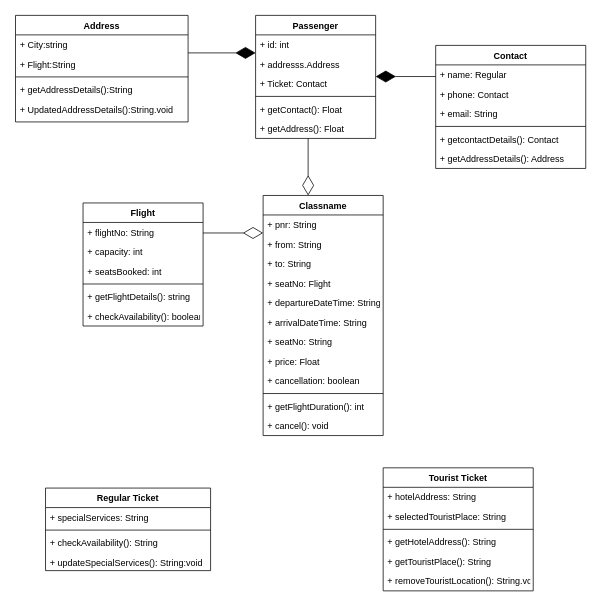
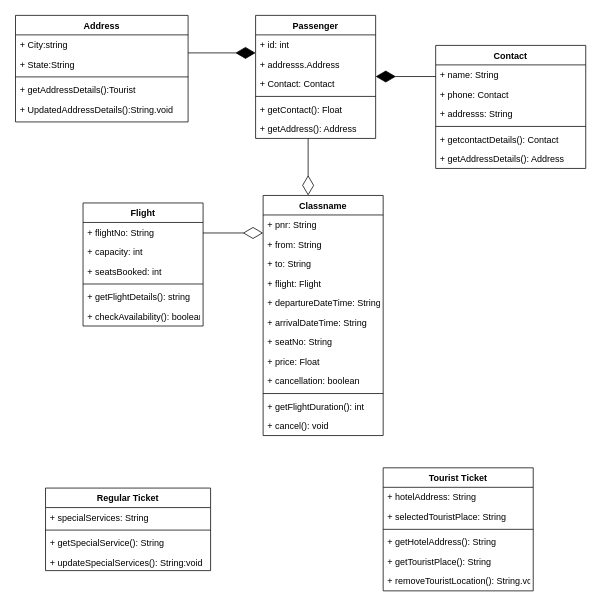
  <mxCell id="0" />
  <mxCell id="1" parent="0" />
  <mxCell id="2" value="Address" style="swimlane;fontStyle=1;align=center;verticalAlign=top;childLayout=stackLayout;horizontal=1;startSize=26;horizontalStack=0;resizeParent=1;resizeParentMax=0;resizeLast=0;collapsible=1;marginBottom=0;" vertex="1" parent="1"><mxGeometry x="20" y="20" width="230" height="142" as="geometry" /></mxCell>
  <mxCell id="3" value="+ City:string&#10;" style="text;strokeColor=none;fillColor=none;align=left;verticalAlign=top;spacingLeft=4;spacingRight=4;overflow=hidden;rotatable=0;points=[[0,0.5],[1,0.5]];portConstraint=eastwest;" vertex="1" parent="2"><mxGeometry y="26" width="230" height="26" as="geometry" /></mxCell>
- <mxCell id="4" value="+ Flight:String" style="text;strokeColor=none;fillColor=none;align=left;verticalAlign=top;spacingLeft=4;spacingRight=4;overflow=hidden;rotatable=0;points=[[0,0.5],[1,0.5]];portConstraint=eastwest;" vertex="1" parent="2"><mxGeometry y="52" width="230" height="26" as="geometry" /></mxCell>
+ <mxCell id="4" value="+ State:String" style="text;strokeColor=none;fillColor=none;align=left;verticalAlign=top;spacingLeft=4;spacingRight=4;overflow=hidden;rotatable=0;points=[[0,0.5],[1,0.5]];portConstraint=eastwest;" vertex="1" parent="2"><mxGeometry y="52" width="230" height="26" as="geometry" /></mxCell>
  <mxCell id="5" value="" style="line;strokeWidth=1;fillColor=none;align=left;verticalAlign=middle;spacingTop=-1;spacingLeft=3;spacingRight=3;rotatable=0;labelPosition=right;points=[];portConstraint=eastwest;" vertex="1" parent="2"><mxGeometry y="78" width="230" height="8" as="geometry" /></mxCell>
- <mxCell id="6" value="+ getAddressDetails():String" style="text;strokeColor=none;fillColor=none;align=left;verticalAlign=top;spacingLeft=4;spacingRight=4;overflow=hidden;rotatable=0;points=[[0,0.5],[1,0.5]];portConstraint=eastwest;" vertex="1" parent="2"><mxGeometry y="86" width="230" height="26" as="geometry" /></mxCell>
+ <mxCell id="6" value="+ getAddressDetails():Tourist" style="text;strokeColor=none;fillColor=none;align=left;verticalAlign=top;spacingLeft=4;spacingRight=4;overflow=hidden;rotatable=0;points=[[0,0.5],[1,0.5]];portConstraint=eastwest;" vertex="1" parent="2"><mxGeometry y="86" width="230" height="26" as="geometry" /></mxCell>
  <mxCell id="7" value="+ UpdatedAddressDetails():String.void" style="text;strokeColor=none;fillColor=none;align=left;verticalAlign=top;spacingLeft=4;spacingRight=4;overflow=hidden;rotatable=0;points=[[0,0.5],[1,0.5]];portConstraint=eastwest;" vertex="1" parent="2"><mxGeometry y="112" width="230" height="30" as="geometry" /></mxCell>
  <mxCell id="8" value="" style="endArrow=diamondThin;endFill=1;endSize=24;html=1;rounded=0;" edge="1" parent="1"><mxGeometry width="160" relative="1" as="geometry"><mxPoint x="250" y="70" as="sourcePoint" /><mxPoint x="340" y="70" as="targetPoint" /></mxGeometry></mxCell>
  <mxCell id="9" value="Passenger" style="swimlane;fontStyle=1;align=center;verticalAlign=top;childLayout=stackLayout;horizontal=1;startSize=26;horizontalStack=0;resizeParent=1;resizeParentMax=0;resizeLast=0;collapsible=1;marginBottom=0;" vertex="1" parent="1"><mxGeometry x="340" y="20" width="160" height="164" as="geometry" /></mxCell>
  <mxCell id="10" value="+ id: int" style="text;strokeColor=none;fillColor=none;align=left;verticalAlign=top;spacingLeft=4;spacingRight=4;overflow=hidden;rotatable=0;points=[[0,0.5],[1,0.5]];portConstraint=eastwest;" vertex="1" parent="9"><mxGeometry y="26" width="160" height="26" as="geometry" /></mxCell>
  <mxCell id="11" value="+ addresss.Address" style="text;strokeColor=none;fillColor=none;align=left;verticalAlign=top;spacingLeft=4;spacingRight=4;overflow=hidden;rotatable=0;points=[[0,0.5],[1,0.5]];portConstraint=eastwest;" vertex="1" parent="9"><mxGeometry y="52" width="160" height="26" as="geometry" /></mxCell>
- <mxCell id="12" value="+ Ticket: Contact" style="text;strokeColor=none;fillColor=none;align=left;verticalAlign=top;spacingLeft=4;spacingRight=4;overflow=hidden;rotatable=0;points=[[0,0.5],[1,0.5]];portConstraint=eastwest;" vertex="1" parent="9"><mxGeometry y="78" width="160" height="26" as="geometry" /></mxCell>
+ <mxCell id="12" value="+ Contact: Contact" style="text;strokeColor=none;fillColor=none;align=left;verticalAlign=top;spacingLeft=4;spacingRight=4;overflow=hidden;rotatable=0;points=[[0,0.5],[1,0.5]];portConstraint=eastwest;" vertex="1" parent="9"><mxGeometry y="78" width="160" height="26" as="geometry" /></mxCell>
  <mxCell id="13" value="" style="line;strokeWidth=1;fillColor=none;align=left;verticalAlign=middle;spacingTop=-1;spacingLeft=3;spacingRight=3;rotatable=0;labelPosition=right;points=[];portConstraint=eastwest;" vertex="1" parent="9"><mxGeometry y="104" width="160" height="8" as="geometry" /></mxCell>
  <mxCell id="14" value="+ getContact(): Float" style="text;strokeColor=none;fillColor=none;align=left;verticalAlign=top;spacingLeft=4;spacingRight=4;overflow=hidden;rotatable=0;points=[[0,0.5],[1,0.5]];portConstraint=eastwest;" vertex="1" parent="9"><mxGeometry y="112" width="160" height="26" as="geometry" /></mxCell>
- <mxCell id="15" value="+ getAddress(): Float" style="text;strokeColor=none;fillColor=none;align=left;verticalAlign=top;spacingLeft=4;spacingRight=4;overflow=hidden;rotatable=0;points=[[0,0.5],[1,0.5]];portConstraint=eastwest;" vertex="1" parent="9"><mxGeometry y="138" width="160" height="26" as="geometry" /></mxCell>
+ <mxCell id="15" value="+ getAddress(): Address" style="text;strokeColor=none;fillColor=none;align=left;verticalAlign=top;spacingLeft=4;spacingRight=4;overflow=hidden;rotatable=0;points=[[0,0.5],[1,0.5]];portConstraint=eastwest;" vertex="1" parent="9"><mxGeometry y="138" width="160" height="26" as="geometry" /></mxCell>
  <mxCell id="16" value="Contact" style="swimlane;fontStyle=1;align=center;verticalAlign=top;childLayout=stackLayout;horizontal=1;startSize=26;horizontalStack=0;resizeParent=1;resizeParentMax=0;resizeLast=0;collapsible=1;marginBottom=0;" vertex="1" parent="1"><mxGeometry x="580" y="60" width="200" height="164" as="geometry" /></mxCell>
- <mxCell id="17" value="+ name: Regular" style="text;strokeColor=none;fillColor=none;align=left;verticalAlign=top;spacingLeft=4;spacingRight=4;overflow=hidden;rotatable=0;points=[[0,0.5],[1,0.5]];portConstraint=eastwest;" vertex="1" parent="16"><mxGeometry y="26" width="200" height="26" as="geometry" /></mxCell>
+ <mxCell id="17" value="+ name: String" style="text;strokeColor=none;fillColor=none;align=left;verticalAlign=top;spacingLeft=4;spacingRight=4;overflow=hidden;rotatable=0;points=[[0,0.5],[1,0.5]];portConstraint=eastwest;" vertex="1" parent="16"><mxGeometry y="26" width="200" height="26" as="geometry" /></mxCell>
  <mxCell id="18" value="+ phone: Contact" style="text;strokeColor=none;fillColor=none;align=left;verticalAlign=top;spacingLeft=4;spacingRight=4;overflow=hidden;rotatable=0;points=[[0,0.5],[1,0.5]];portConstraint=eastwest;" vertex="1" parent="16"><mxGeometry y="52" width="200" height="26" as="geometry" /></mxCell>
- <mxCell id="19" value="+ email: String" style="text;strokeColor=none;fillColor=none;align=left;verticalAlign=top;spacingLeft=4;spacingRight=4;overflow=hidden;rotatable=0;points=[[0,0.5],[1,0.5]];portConstraint=eastwest;" vertex="1" parent="16"><mxGeometry y="78" width="200" height="26" as="geometry" /></mxCell>
+ <mxCell id="19" value="+ addresss: String" style="text;strokeColor=none;fillColor=none;align=left;verticalAlign=top;spacingLeft=4;spacingRight=4;overflow=hidden;rotatable=0;points=[[0,0.5],[1,0.5]];portConstraint=eastwest;" vertex="1" parent="16"><mxGeometry y="78" width="200" height="26" as="geometry" /></mxCell>
  <mxCell id="20" value="" style="line;strokeWidth=1;fillColor=none;align=left;verticalAlign=middle;spacingTop=-1;spacingLeft=3;spacingRight=3;rotatable=0;labelPosition=right;points=[];portConstraint=eastwest;" vertex="1" parent="16"><mxGeometry y="104" width="200" height="8" as="geometry" /></mxCell>
  <mxCell id="21" value="+ getcontactDetails(): Contact" style="text;strokeColor=none;fillColor=none;align=left;verticalAlign=top;spacingLeft=4;spacingRight=4;overflow=hidden;rotatable=0;points=[[0,0.5],[1,0.5]];portConstraint=eastwest;" vertex="1" parent="16"><mxGeometry y="112" width="200" height="26" as="geometry" /></mxCell>
  <mxCell id="22" value="+ getAddressDetails(): Address" style="text;strokeColor=none;fillColor=none;align=left;verticalAlign=top;spacingLeft=4;spacingRight=4;overflow=hidden;rotatable=0;points=[[0,0.5],[1,0.5]];portConstraint=eastwest;" vertex="1" parent="16"><mxGeometry y="138" width="200" height="26" as="geometry" /></mxCell>
  <mxCell id="23" value="" style="endArrow=diamondThin;endFill=1;endSize=24;html=1;rounded=0;" edge="1" parent="1"><mxGeometry width="160" relative="1" as="geometry"><mxPoint x="580" y="101.5" as="sourcePoint" /><mxPoint x="500" y="101.5" as="targetPoint" /></mxGeometry></mxCell>
  <mxCell id="24" value="" style="endArrow=diamondThin;endFill=0;endSize=24;html=1;rounded=0;" edge="1" parent="1"><mxGeometry width="160" relative="1" as="geometry"><mxPoint x="410" y="184" as="sourcePoint" /><mxPoint x="410" y="260" as="targetPoint" /></mxGeometry></mxCell>
  <mxCell id="25" value="Classname" style="swimlane;fontStyle=1;align=center;verticalAlign=top;childLayout=stackLayout;horizontal=1;startSize=26;horizontalStack=0;resizeParent=1;resizeParentMax=0;resizeLast=0;collapsible=1;marginBottom=0;" vertex="1" parent="1"><mxGeometry x="350" y="260" width="160" height="320" as="geometry" /></mxCell>
  <mxCell id="26" value="+ pnr: String" style="text;strokeColor=none;fillColor=none;align=left;verticalAlign=top;spacingLeft=4;spacingRight=4;overflow=hidden;rotatable=0;points=[[0,0.5],[1,0.5]];portConstraint=eastwest;" vertex="1" parent="25"><mxGeometry y="26" width="160" height="26" as="geometry" /></mxCell>
  <mxCell id="27" value="+ from: String" style="text;strokeColor=none;fillColor=none;align=left;verticalAlign=top;spacingLeft=4;spacingRight=4;overflow=hidden;rotatable=0;points=[[0,0.5],[1,0.5]];portConstraint=eastwest;" vertex="1" parent="25"><mxGeometry y="52" width="160" height="26" as="geometry" /></mxCell>
  <mxCell id="28" value="+ to: String" style="text;strokeColor=none;fillColor=none;align=left;verticalAlign=top;spacingLeft=4;spacingRight=4;overflow=hidden;rotatable=0;points=[[0,0.5],[1,0.5]];portConstraint=eastwest;" vertex="1" parent="25"><mxGeometry y="78" width="160" height="26" as="geometry" /></mxCell>
- <mxCell id="29" value="+ seatNo: Flight" style="text;strokeColor=none;fillColor=none;align=left;verticalAlign=top;spacingLeft=4;spacingRight=4;overflow=hidden;rotatable=0;points=[[0,0.5],[1,0.5]];portConstraint=eastwest;" vertex="1" parent="25"><mxGeometry y="104" width="160" height="26" as="geometry" /></mxCell>
+ <mxCell id="29" value="+ flight: Flight" style="text;strokeColor=none;fillColor=none;align=left;verticalAlign=top;spacingLeft=4;spacingRight=4;overflow=hidden;rotatable=0;points=[[0,0.5],[1,0.5]];portConstraint=eastwest;" vertex="1" parent="25"><mxGeometry y="104" width="160" height="26" as="geometry" /></mxCell>
  <mxCell id="30" value="+ departureDateTime: String" style="text;strokeColor=none;fillColor=none;align=left;verticalAlign=top;spacingLeft=4;spacingRight=4;overflow=hidden;rotatable=0;points=[[0,0.5],[1,0.5]];portConstraint=eastwest;" vertex="1" parent="25"><mxGeometry y="130" width="160" height="26" as="geometry" /></mxCell>
  <mxCell id="31" value="+ arrivalDateTime: String" style="text;strokeColor=none;fillColor=none;align=left;verticalAlign=top;spacingLeft=4;spacingRight=4;overflow=hidden;rotatable=0;points=[[0,0.5],[1,0.5]];portConstraint=eastwest;" vertex="1" parent="25"><mxGeometry y="156" width="160" height="26" as="geometry" /></mxCell>
  <mxCell id="32" value="+ seatNo: String" style="text;strokeColor=none;fillColor=none;align=left;verticalAlign=top;spacingLeft=4;spacingRight=4;overflow=hidden;rotatable=0;points=[[0,0.5],[1,0.5]];portConstraint=eastwest;" vertex="1" parent="25"><mxGeometry y="182" width="160" height="26" as="geometry" /></mxCell>
  <mxCell id="33" value="+ price: Float" style="text;strokeColor=none;fillColor=none;align=left;verticalAlign=top;spacingLeft=4;spacingRight=4;overflow=hidden;rotatable=0;points=[[0,0.5],[1,0.5]];portConstraint=eastwest;" vertex="1" parent="25"><mxGeometry y="208" width="160" height="26" as="geometry" /></mxCell>
  <mxCell id="34" value="+ cancellation: boolean" style="text;strokeColor=none;fillColor=none;align=left;verticalAlign=top;spacingLeft=4;spacingRight=4;overflow=hidden;rotatable=0;points=[[0,0.5],[1,0.5]];portConstraint=eastwest;" vertex="1" parent="25"><mxGeometry y="234" width="160" height="26" as="geometry" /></mxCell>
  <mxCell id="35" value="" style="line;strokeWidth=1;fillColor=none;align=left;verticalAlign=middle;spacingTop=-1;spacingLeft=3;spacingRight=3;rotatable=0;labelPosition=right;points=[];portConstraint=eastwest;" vertex="1" parent="25"><mxGeometry y="260" width="160" height="8" as="geometry" /></mxCell>
  <mxCell id="36" value="+ getFlightDuration(): int" style="text;strokeColor=none;fillColor=none;align=left;verticalAlign=top;spacingLeft=4;spacingRight=4;overflow=hidden;rotatable=0;points=[[0,0.5],[1,0.5]];portConstraint=eastwest;" vertex="1" parent="25"><mxGeometry y="268" width="160" height="26" as="geometry" /></mxCell>
  <mxCell id="37" value="+ cancel(): void" style="text;strokeColor=none;fillColor=none;align=left;verticalAlign=top;spacingLeft=4;spacingRight=4;overflow=hidden;rotatable=0;points=[[0,0.5],[1,0.5]];portConstraint=eastwest;" vertex="1" parent="25"><mxGeometry y="294" width="160" height="26" as="geometry" /></mxCell>
  <mxCell id="38" value="" style="endArrow=diamondThin;endFill=0;endSize=24;html=1;rounded=0;" edge="1" parent="1"><mxGeometry width="160" relative="1" as="geometry"><mxPoint x="270" y="310" as="sourcePoint" /><mxPoint x="350" y="310" as="targetPoint" /></mxGeometry></mxCell>
  <mxCell id="39" value="Flight" style="swimlane;fontStyle=1;align=center;verticalAlign=top;childLayout=stackLayout;horizontal=1;startSize=26;horizontalStack=0;resizeParent=1;resizeParentMax=0;resizeLast=0;collapsible=1;marginBottom=0;" vertex="1" parent="1"><mxGeometry x="110" y="270" width="160" height="164" as="geometry" /></mxCell>
  <mxCell id="40" value="+ flightNo: String" style="text;strokeColor=none;fillColor=none;align=left;verticalAlign=top;spacingLeft=4;spacingRight=4;overflow=hidden;rotatable=0;points=[[0,0.5],[1,0.5]];portConstraint=eastwest;" vertex="1" parent="39"><mxGeometry y="26" width="160" height="26" as="geometry" /></mxCell>
  <mxCell id="41" value="+ capacity: int" style="text;strokeColor=none;fillColor=none;align=left;verticalAlign=top;spacingLeft=4;spacingRight=4;overflow=hidden;rotatable=0;points=[[0,0.5],[1,0.5]];portConstraint=eastwest;" vertex="1" parent="39"><mxGeometry y="52" width="160" height="26" as="geometry" /></mxCell>
  <mxCell id="42" value="+ seatsBooked: int" style="text;strokeColor=none;fillColor=none;align=left;verticalAlign=top;spacingLeft=4;spacingRight=4;overflow=hidden;rotatable=0;points=[[0,0.5],[1,0.5]];portConstraint=eastwest;" vertex="1" parent="39"><mxGeometry y="78" width="160" height="26" as="geometry" /></mxCell>
  <mxCell id="43" value="" style="line;strokeWidth=1;fillColor=none;align=left;verticalAlign=middle;spacingTop=-1;spacingLeft=3;spacingRight=3;rotatable=0;labelPosition=right;points=[];portConstraint=eastwest;" vertex="1" parent="39"><mxGeometry y="104" width="160" height="8" as="geometry" /></mxCell>
  <mxCell id="44" value="+ getFlightDetails(): string" style="text;strokeColor=none;fillColor=none;align=left;verticalAlign=top;spacingLeft=4;spacingRight=4;overflow=hidden;rotatable=0;points=[[0,0.5],[1,0.5]];portConstraint=eastwest;" vertex="1" parent="39"><mxGeometry y="112" width="160" height="26" as="geometry" /></mxCell>
  <mxCell id="45" value="+ checkAvailability(): boolean" style="text;strokeColor=none;fillColor=none;align=left;verticalAlign=top;spacingLeft=4;spacingRight=4;overflow=hidden;rotatable=0;points=[[0,0.5],[1,0.5]];portConstraint=eastwest;" vertex="1" parent="39"><mxGeometry y="138" width="160" height="26" as="geometry" /></mxCell>
  <mxCell id="46" value="Regular Ticket" style="swimlane;fontStyle=1;align=center;verticalAlign=top;childLayout=stackLayout;horizontal=1;startSize=26;horizontalStack=0;resizeParent=1;resizeParentMax=0;resizeLast=0;collapsible=1;marginBottom=0;" vertex="1" parent="1"><mxGeometry x="60" y="650" width="220" height="110" as="geometry" /></mxCell>
  <mxCell id="47" value="+ specialServices: String" style="text;strokeColor=none;fillColor=none;align=left;verticalAlign=top;spacingLeft=4;spacingRight=4;overflow=hidden;rotatable=0;points=[[0,0.5],[1,0.5]];portConstraint=eastwest;" vertex="1" parent="46"><mxGeometry y="26" width="220" height="26" as="geometry" /></mxCell>
  <mxCell id="48" value="" style="line;strokeWidth=1;fillColor=none;align=left;verticalAlign=middle;spacingTop=-1;spacingLeft=3;spacingRight=3;rotatable=0;labelPosition=right;points=[];portConstraint=eastwest;" vertex="1" parent="46"><mxGeometry y="52" width="220" height="8" as="geometry" /></mxCell>
- <mxCell id="49" value="+ checkAvailability(): String" style="text;strokeColor=none;fillColor=none;align=left;verticalAlign=top;spacingLeft=4;spacingRight=4;overflow=hidden;rotatable=0;points=[[0,0.5],[1,0.5]];portConstraint=eastwest;" vertex="1" parent="46"><mxGeometry y="60" width="220" height="26" as="geometry" /></mxCell>
+ <mxCell id="49" value="+ getSpecialService(): String" style="text;strokeColor=none;fillColor=none;align=left;verticalAlign=top;spacingLeft=4;spacingRight=4;overflow=hidden;rotatable=0;points=[[0,0.5],[1,0.5]];portConstraint=eastwest;" vertex="1" parent="46"><mxGeometry y="60" width="220" height="26" as="geometry" /></mxCell>
  <mxCell id="50" value="+ updateSpecialServices(): String:void" style="text;strokeColor=none;fillColor=none;align=left;verticalAlign=top;spacingLeft=4;spacingRight=4;overflow=hidden;rotatable=0;points=[[0,0.5],[1,0.5]];portConstraint=eastwest;" vertex="1" parent="46"><mxGeometry y="86" width="220" height="24" as="geometry" /></mxCell>
  <mxCell id="51" value="Tourist Ticket" style="swimlane;fontStyle=1;align=center;verticalAlign=top;childLayout=stackLayout;horizontal=1;startSize=26;horizontalStack=0;resizeParent=1;resizeParentMax=0;resizeLast=0;collapsible=1;marginBottom=0;" vertex="1" parent="1"><mxGeometry x="510" y="623" width="200" height="164" as="geometry" /></mxCell>
  <mxCell id="52" value="+ hotelAddress: String" style="text;strokeColor=none;fillColor=none;align=left;verticalAlign=top;spacingLeft=4;spacingRight=4;overflow=hidden;rotatable=0;points=[[0,0.5],[1,0.5]];portConstraint=eastwest;" vertex="1" parent="51"><mxGeometry y="26" width="200" height="26" as="geometry" /></mxCell>
  <mxCell id="53" value="+ selectedTouristPlace: String" style="text;strokeColor=none;fillColor=none;align=left;verticalAlign=top;spacingLeft=4;spacingRight=4;overflow=hidden;rotatable=0;points=[[0,0.5],[1,0.5]];portConstraint=eastwest;" vertex="1" parent="51"><mxGeometry y="52" width="200" height="26" as="geometry" /></mxCell>
  <mxCell id="54" value="" style="line;strokeWidth=1;fillColor=none;align=left;verticalAlign=middle;spacingTop=-1;spacingLeft=3;spacingRight=3;rotatable=0;labelPosition=right;points=[];portConstraint=eastwest;" vertex="1" parent="51"><mxGeometry y="78" width="200" height="8" as="geometry" /></mxCell>
  <mxCell id="55" value="+ getHotelAddress(): String" style="text;strokeColor=none;fillColor=none;align=left;verticalAlign=top;spacingLeft=4;spacingRight=4;overflow=hidden;rotatable=0;points=[[0,0.5],[1,0.5]];portConstraint=eastwest;" vertex="1" parent="51"><mxGeometry y="86" width="200" height="26" as="geometry" /></mxCell>
  <mxCell id="56" value="+ getTouristPlace(): String" style="text;strokeColor=none;fillColor=none;align=left;verticalAlign=top;spacingLeft=4;spacingRight=4;overflow=hidden;rotatable=0;points=[[0,0.5],[1,0.5]];portConstraint=eastwest;" vertex="1" parent="51"><mxGeometry y="112" width="200" height="26" as="geometry" /></mxCell>
  <mxCell id="57" value="+ removeTouristLocation(): String.void" style="text;strokeColor=none;fillColor=none;align=left;verticalAlign=top;spacingLeft=4;spacingRight=4;overflow=hidden;rotatable=0;points=[[0,0.5],[1,0.5]];portConstraint=eastwest;" vertex="1" parent="51"><mxGeometry y="138" width="200" height="26" as="geometry" /></mxCell>
